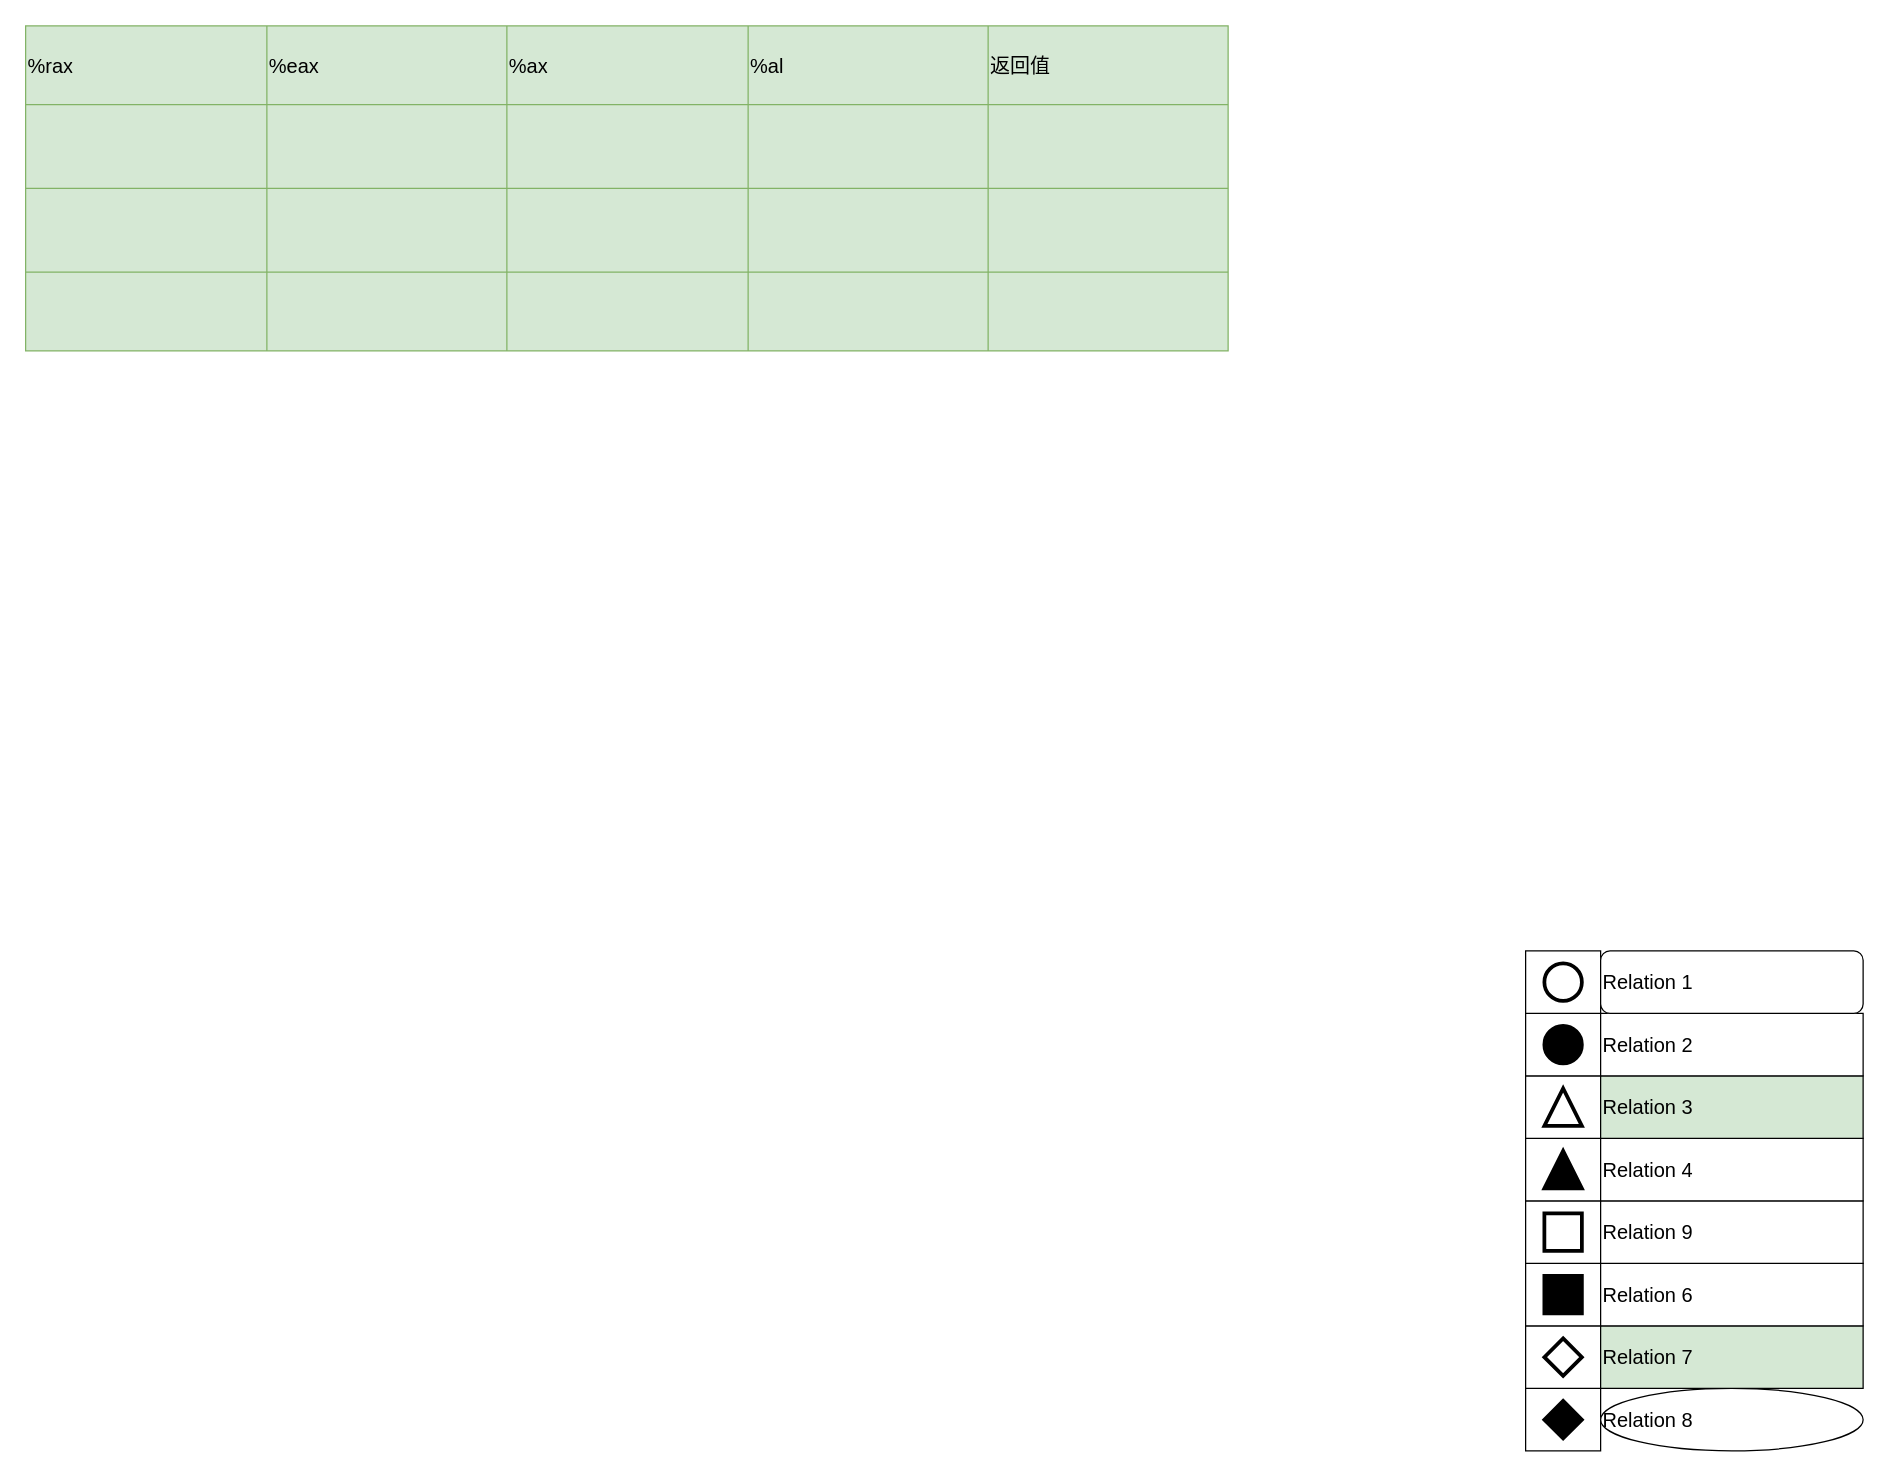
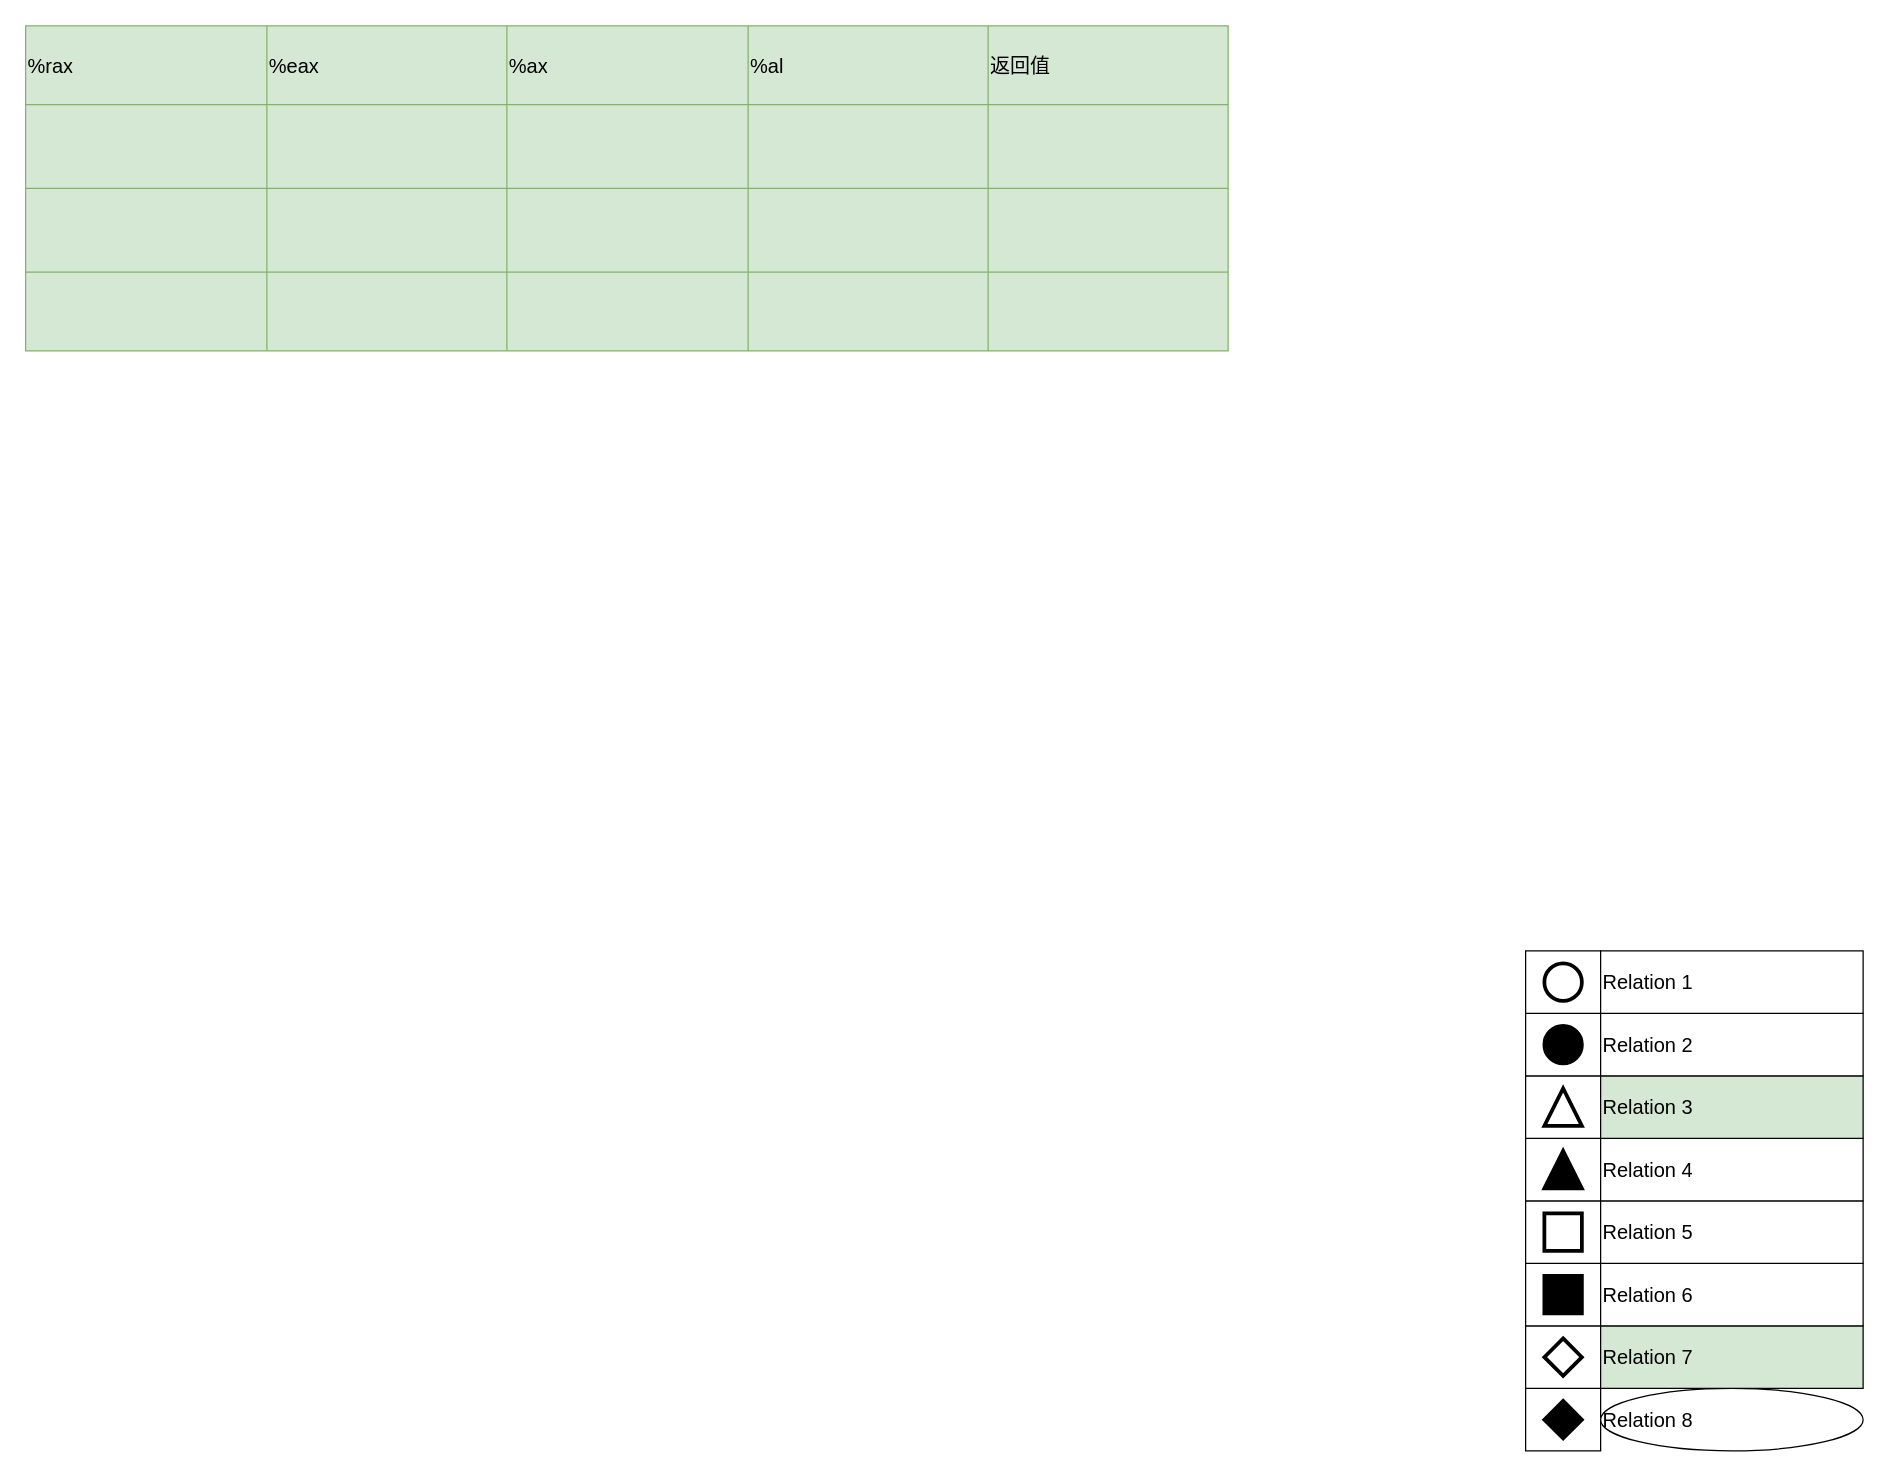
  <mxCell id="0" style=";html=1;" />
  <mxCell id="1" style=";html=1;" parent="0" />
  <mxCell id="2" value="" style="shape=table;html=1;whiteSpace=wrap;startSize=0;container=1;collapsible=0;childLayout=tableLayout;fillColor=#d5e8d4;strokeColor=#82b366;align=left;fontSize=16;" vertex="1" parent="1"><mxGeometry x="20" y="20" width="962" height="260" as="geometry" /></mxCell>
  <mxCell id="3" value="" style="shape=partialRectangle;html=1;whiteSpace=wrap;collapsible=0;dropTarget=0;pointerEvents=0;fillColor=none;top=0;left=0;bottom=0;right=0;points=[[0,0.5],[1,0.5]];portConstraint=eastwest;align=left;fontSize=16;" vertex="1" parent="2"><mxGeometry width="962" height="63" as="geometry" /></mxCell>
  <mxCell id="4" value="%rax" style="shape=partialRectangle;html=1;whiteSpace=wrap;connectable=0;overflow=hidden;fillColor=none;top=0;left=0;bottom=0;right=0;align=left;fontSize=16;" vertex="1" parent="3"><mxGeometry width="193" height="63" as="geometry" /></mxCell>
  <mxCell id="5" value="%eax" style="shape=partialRectangle;html=1;whiteSpace=wrap;connectable=0;overflow=hidden;fillColor=none;top=0;left=0;bottom=0;right=0;align=left;fontSize=16;" vertex="1" parent="3"><mxGeometry x="193" width="192" height="63" as="geometry" /></mxCell>
  <mxCell id="6" value="%ax" style="shape=partialRectangle;html=1;whiteSpace=wrap;connectable=0;overflow=hidden;fillColor=none;top=0;left=0;bottom=0;right=0;align=left;fontSize=16;" vertex="1" parent="3"><mxGeometry x="385" width="193" height="63" as="geometry" /></mxCell>
  <mxCell id="7" value="%al" style="shape=partialRectangle;html=1;whiteSpace=wrap;connectable=0;overflow=hidden;fillColor=none;top=0;left=0;bottom=0;right=0;align=left;fontSize=16;" vertex="1" parent="3"><mxGeometry x="578" width="192" height="63" as="geometry" /></mxCell>
  <mxCell id="8" value="返回值" style="shape=partialRectangle;html=1;whiteSpace=wrap;connectable=0;overflow=hidden;fillColor=none;top=0;left=0;bottom=0;right=0;align=left;fontSize=16;" vertex="1" parent="3"><mxGeometry x="770" width="192" height="63" as="geometry" /></mxCell>
  <mxCell id="9" value="" style="shape=partialRectangle;html=1;whiteSpace=wrap;collapsible=0;dropTarget=0;pointerEvents=0;fillColor=none;top=0;left=0;bottom=0;right=0;points=[[0,0.5],[1,0.5]];portConstraint=eastwest;align=left;fontSize=16;" vertex="1" parent="2"><mxGeometry y="63" width="962" height="67" as="geometry" /></mxCell>
  <mxCell id="10" value="" style="shape=partialRectangle;html=1;whiteSpace=wrap;connectable=0;overflow=hidden;fillColor=none;top=0;left=0;bottom=0;right=0;align=left;fontSize=16;" vertex="1" parent="9"><mxGeometry width="193" height="67" as="geometry" /></mxCell>
  <mxCell id="11" value="" style="shape=partialRectangle;html=1;whiteSpace=wrap;connectable=0;overflow=hidden;fillColor=none;top=0;left=0;bottom=0;right=0;align=left;fontSize=16;" vertex="1" parent="9"><mxGeometry x="193" width="192" height="67" as="geometry" /></mxCell>
  <mxCell id="12" value="" style="shape=partialRectangle;html=1;whiteSpace=wrap;connectable=0;overflow=hidden;fillColor=none;top=0;left=0;bottom=0;right=0;align=left;fontSize=16;" vertex="1" parent="9"><mxGeometry x="385" width="193" height="67" as="geometry" /></mxCell>
  <mxCell id="13" value="" style="shape=partialRectangle;html=1;whiteSpace=wrap;connectable=0;overflow=hidden;fillColor=none;top=0;left=0;bottom=0;right=0;align=left;fontSize=16;" vertex="1" parent="9"><mxGeometry x="578" width="192" height="67" as="geometry" /></mxCell>
  <mxCell id="14" style="shape=partialRectangle;html=1;whiteSpace=wrap;connectable=0;overflow=hidden;fillColor=none;top=0;left=0;bottom=0;right=0;align=left;fontSize=16;" vertex="1" parent="9"><mxGeometry x="770" width="192" height="67" as="geometry" /></mxCell>
  <mxCell id="15" style="shape=partialRectangle;html=1;whiteSpace=wrap;collapsible=0;dropTarget=0;pointerEvents=0;fillColor=none;top=0;left=0;bottom=0;right=0;points=[[0,0.5],[1,0.5]];portConstraint=eastwest;align=left;fontSize=16;" vertex="1" parent="2"><mxGeometry y="130" width="962" height="67" as="geometry" /></mxCell>
  <mxCell id="16" style="shape=partialRectangle;html=1;whiteSpace=wrap;connectable=0;overflow=hidden;fillColor=none;top=0;left=0;bottom=0;right=0;align=left;fontSize=16;" vertex="1" parent="15"><mxGeometry width="193" height="67" as="geometry" /></mxCell>
  <mxCell id="17" style="shape=partialRectangle;html=1;whiteSpace=wrap;connectable=0;overflow=hidden;fillColor=none;top=0;left=0;bottom=0;right=0;align=left;fontSize=16;" vertex="1" parent="15"><mxGeometry x="193" width="192" height="67" as="geometry" /></mxCell>
  <mxCell id="18" style="shape=partialRectangle;html=1;whiteSpace=wrap;connectable=0;overflow=hidden;fillColor=none;top=0;left=0;bottom=0;right=0;align=left;fontSize=16;" vertex="1" parent="15"><mxGeometry x="385" width="193" height="67" as="geometry" /></mxCell>
  <mxCell id="19" style="shape=partialRectangle;html=1;whiteSpace=wrap;connectable=0;overflow=hidden;fillColor=none;top=0;left=0;bottom=0;right=0;align=left;fontSize=16;" vertex="1" parent="15"><mxGeometry x="578" width="192" height="67" as="geometry" /></mxCell>
  <mxCell id="20" style="shape=partialRectangle;html=1;whiteSpace=wrap;connectable=0;overflow=hidden;fillColor=none;top=0;left=0;bottom=0;right=0;align=left;fontSize=16;" vertex="1" parent="15"><mxGeometry x="770" width="192" height="67" as="geometry" /></mxCell>
  <mxCell id="21" value="" style="shape=partialRectangle;html=1;whiteSpace=wrap;collapsible=0;dropTarget=0;pointerEvents=0;fillColor=none;top=0;left=0;bottom=0;right=0;points=[[0,0.5],[1,0.5]];portConstraint=eastwest;align=left;fontSize=16;" vertex="1" parent="2"><mxGeometry y="197" width="962" height="63" as="geometry" /></mxCell>
  <mxCell id="22" value="" style="shape=partialRectangle;html=1;whiteSpace=wrap;connectable=0;overflow=hidden;fillColor=none;top=0;left=0;bottom=0;right=0;align=left;fontSize=16;" vertex="1" parent="21"><mxGeometry width="193" height="63" as="geometry" /></mxCell>
  <mxCell id="23" value="" style="shape=partialRectangle;html=1;whiteSpace=wrap;connectable=0;overflow=hidden;fillColor=none;top=0;left=0;bottom=0;right=0;align=left;fontSize=16;" vertex="1" parent="21"><mxGeometry x="193" width="192" height="63" as="geometry" /></mxCell>
  <mxCell id="24" value="" style="shape=partialRectangle;html=1;whiteSpace=wrap;connectable=0;overflow=hidden;fillColor=none;top=0;left=0;bottom=0;right=0;align=left;fontSize=16;" vertex="1" parent="21"><mxGeometry x="385" width="193" height="63" as="geometry" /></mxCell>
  <mxCell id="25" value="" style="shape=partialRectangle;html=1;whiteSpace=wrap;connectable=0;overflow=hidden;fillColor=none;top=0;left=0;bottom=0;right=0;align=left;fontSize=16;" vertex="1" parent="21"><mxGeometry x="578" width="192" height="63" as="geometry" /></mxCell>
  <mxCell id="26" style="shape=partialRectangle;html=1;whiteSpace=wrap;connectable=0;overflow=hidden;fillColor=none;top=0;left=0;bottom=0;right=0;align=left;fontSize=16;" vertex="1" parent="21"><mxGeometry x="770" width="192" height="63" as="geometry" /></mxCell>
  <mxCell id="27" value="" style="whiteSpace=wrap;html=1;rounded=0;shadow=0;strokeWidth=1;fontSize=16;align=left;" parent="1" vertex="1"><mxGeometry x="1220" y="1110" width="60" height="50" as="geometry" /></mxCell>
  <mxCell id="28" value="Relation 8" style="ellipse;whiteSpace=wrap;html=1;shadow=0;strokeWidth=1;fontSize=16;align=left;" parent="1" vertex="1"><mxGeometry x="1280" y="1110" width="210" height="50" as="geometry" /></mxCell>
  <mxCell id="29" value="" style="rhombus;whiteSpace=wrap;html=1;rounded=0;shadow=0;strokeWidth=3;fillColor=#000000;fontSize=16;align=left;" parent="1" vertex="1"><mxGeometry x="1235" y="1120" width="30" height="30" as="geometry" /></mxCell>
  <mxCell id="30" value="" style="whiteSpace=wrap;html=1;rounded=0;shadow=0;strokeWidth=1;fontSize=16;align=left;" parent="1" vertex="1"><mxGeometry x="1220" y="1060" width="60" height="50" as="geometry" /></mxCell>
  <mxCell id="31" value="Relation 7" style="whiteSpace=wrap;html=1;rounded=0;shadow=0;strokeWidth=1;fontSize=16;align=left;fillColor=#d5e8d4;" parent="1" vertex="1"><mxGeometry x="1280" y="1060" width="210" height="50" as="geometry" /></mxCell>
  <mxCell id="32" value="" style="whiteSpace=wrap;html=1;rounded=0;shadow=0;strokeWidth=1;fontSize=16;align=left;" parent="1" vertex="1"><mxGeometry x="1220" y="1010" width="60" height="50" as="geometry" /></mxCell>
  <mxCell id="33" value="Relation 6" style="whiteSpace=wrap;html=1;rounded=0;shadow=0;strokeWidth=1;fontSize=16;align=left;" parent="1" vertex="1"><mxGeometry x="1280" y="1010" width="210" height="50" as="geometry" /></mxCell>
  <mxCell id="34" value="" style="whiteSpace=wrap;html=1;rounded=0;shadow=0;strokeWidth=1;fontSize=16;align=left;" parent="1" vertex="1"><mxGeometry x="1220" y="960" width="60" height="50" as="geometry" /></mxCell>
- <mxCell id="35" value="Relation 9" style="whiteSpace=wrap;html=1;rounded=0;shadow=0;strokeWidth=1;fontSize=16;align=left;" parent="1" vertex="1"><mxGeometry x="1280" y="960" width="210" height="50" as="geometry" /></mxCell>
+ <mxCell id="35" value="Relation 5" style="whiteSpace=wrap;html=1;rounded=0;shadow=0;strokeWidth=1;fontSize=16;align=left;" parent="1" vertex="1"><mxGeometry x="1280" y="960" width="210" height="50" as="geometry" /></mxCell>
  <mxCell id="36" value="" style="whiteSpace=wrap;html=1;rounded=0;shadow=0;strokeWidth=1;fontSize=16;align=left;" parent="1" vertex="1"><mxGeometry x="1220" y="910" width="60" height="50" as="geometry" /></mxCell>
  <mxCell id="37" value="Relation 4" style="whiteSpace=wrap;html=1;rounded=0;shadow=0;strokeWidth=1;fontSize=16;align=left;" parent="1" vertex="1"><mxGeometry x="1280" y="910" width="210" height="50" as="geometry" /></mxCell>
  <mxCell id="38" value="" style="whiteSpace=wrap;html=1;rounded=0;shadow=0;strokeWidth=1;fontSize=16;align=left;" parent="1" vertex="1"><mxGeometry x="1220" y="860" width="60" height="50" as="geometry" /></mxCell>
  <mxCell id="39" value="Relation 3" style="whiteSpace=wrap;html=1;rounded=0;shadow=0;strokeWidth=1;fontSize=16;align=left;fillColor=#d5e8d4;" parent="1" vertex="1"><mxGeometry x="1280" y="860" width="210" height="50" as="geometry" /></mxCell>
  <mxCell id="40" value="" style="whiteSpace=wrap;html=1;rounded=0;shadow=0;strokeWidth=1;fontSize=16;align=left;" parent="1" vertex="1"><mxGeometry x="1220" y="810" width="60" height="50" as="geometry" /></mxCell>
  <mxCell id="41" value="Relation 2" style="whiteSpace=wrap;html=1;rounded=0;shadow=0;strokeWidth=1;fontSize=16;align=left;" parent="1" vertex="1"><mxGeometry x="1280" y="810" width="210" height="50" as="geometry" /></mxCell>
  <mxCell id="42" value="" style="whiteSpace=wrap;html=1;rounded=0;shadow=0;strokeWidth=1;fontSize=16;align=left;" parent="1" vertex="1"><mxGeometry x="1220" y="760" width="60" height="50" as="geometry" /></mxCell>
- <mxCell id="43" value="Relation 1" style="whiteSpace=wrap;html=1;shadow=0;strokeWidth=1;fontSize=16;align=left;rounded=1;" parent="1" vertex="1"><mxGeometry x="1280" y="760" width="210" height="50" as="geometry" /></mxCell>
+ <mxCell id="43" value="Relation 1" style="whiteSpace=wrap;html=1;rounded=0;shadow=0;strokeWidth=1;fontSize=16;align=left;" parent="1" vertex="1"><mxGeometry x="1280" y="760" width="210" height="50" as="geometry" /></mxCell>
  <mxCell id="44" value="" style="ellipse;whiteSpace=wrap;html=1;rounded=0;shadow=0;strokeWidth=3;fontSize=16;align=left;" parent="1" vertex="1"><mxGeometry x="1235" y="770" width="30" height="30" as="geometry" /></mxCell>
  <mxCell id="45" value="" style="ellipse;whiteSpace=wrap;html=1;rounded=0;shadow=0;strokeWidth=3;fontSize=16;fillColor=#000000;align=left;" parent="1" vertex="1"><mxGeometry x="1235" y="820" width="30" height="30" as="geometry" /></mxCell>
  <mxCell id="46" value="" style="triangle;whiteSpace=wrap;html=1;rounded=0;shadow=0;strokeWidth=3;fillColor=#000000;fontSize=16;direction=north;align=left;" parent="1" vertex="1"><mxGeometry x="1235" y="920" width="30" height="30" as="geometry" /></mxCell>
  <mxCell id="47" value="" style="triangle;whiteSpace=wrap;html=1;rounded=0;shadow=0;strokeWidth=3;fontSize=16;direction=north;align=left;" parent="1" vertex="1"><mxGeometry x="1235" y="870" width="30" height="30" as="geometry" /></mxCell>
  <mxCell id="48" value="" style="whiteSpace=wrap;html=1;rounded=0;shadow=0;strokeWidth=3;fontSize=16;align=left;" parent="1" vertex="1"><mxGeometry x="1235" y="970" width="30" height="30" as="geometry" /></mxCell>
  <mxCell id="49" value="" style="whiteSpace=wrap;html=1;rounded=0;shadow=0;strokeWidth=3;fillColor=#000000;fontSize=16;align=left;" parent="1" vertex="1"><mxGeometry x="1235" y="1020" width="30" height="30" as="geometry" /></mxCell>
  <mxCell id="50" value="" style="rhombus;whiteSpace=wrap;html=1;rounded=0;shadow=0;strokeWidth=3;fontSize=16;align=left;" parent="1" vertex="1"><mxGeometry x="1235" y="1070" width="30" height="30" as="geometry" /></mxCell>
